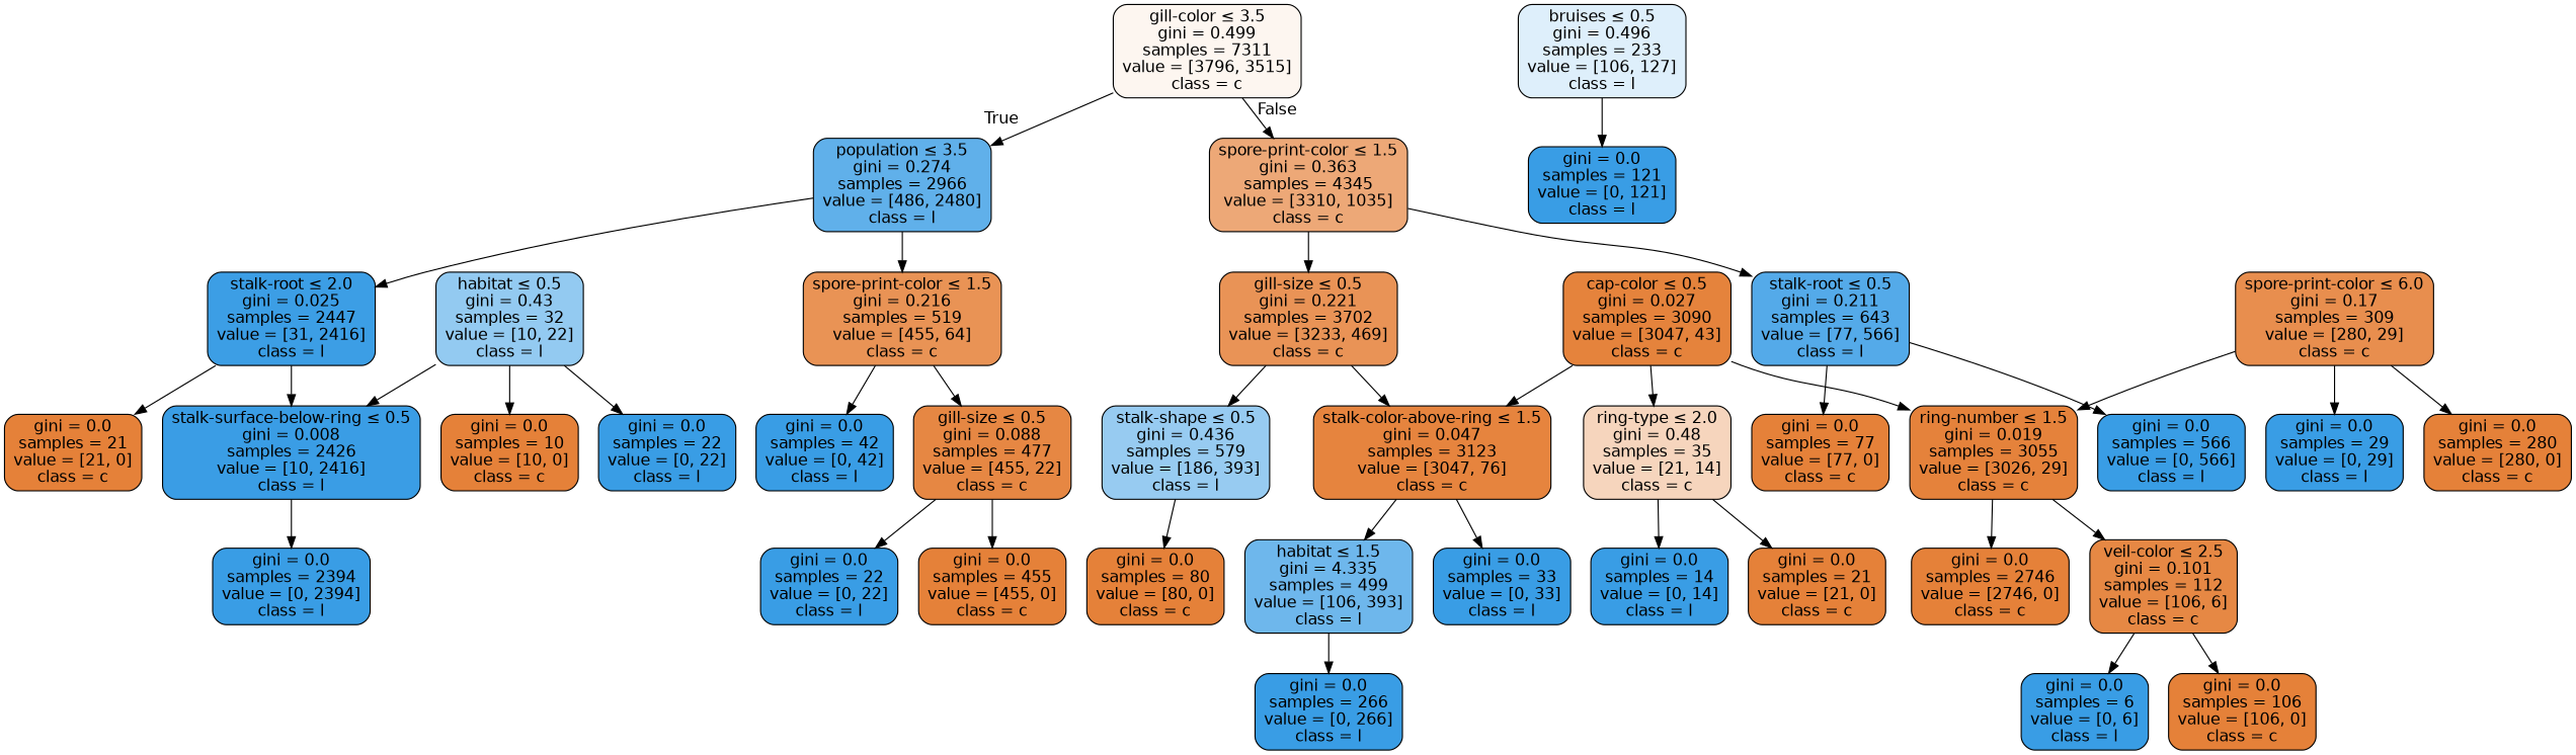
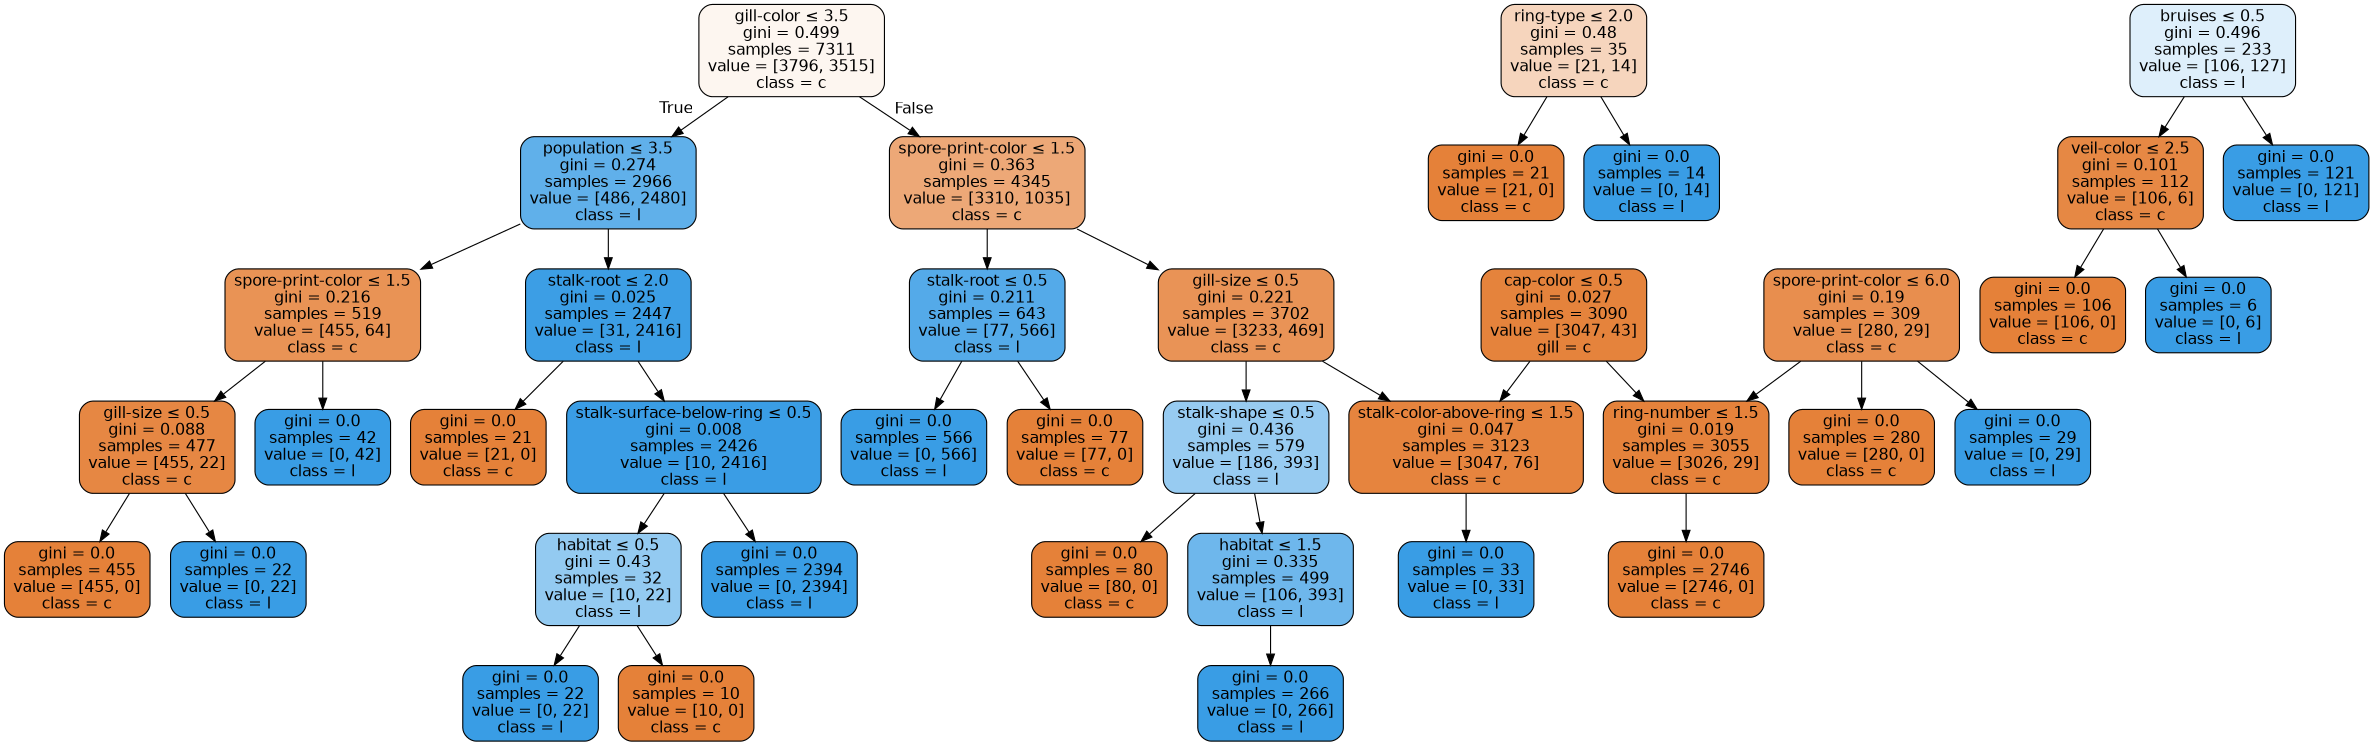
  digraph {
    node [color=black fillcolor="#399de5" fontname=helvetica shape=box style="filled, rounded"]
    edge [fontname=helvetica]
    n1 [fillcolor="#fdf6f0" label=<gill-color &le; 3.5<br/>gini = 0.499<br/>samples = 7311<br/>value = [3796, 3515]<br/>class = c>]
    n2 [fillcolor="#60b0ea" label=<population &le; 3.5<br/>gini = 0.274<br/>samples = 2966<br/>value = [486, 2480]<br/>class = l>]
    n3 [fillcolor="#eda877" label=<spore-print-color &le; 1.5<br/>gini = 0.363<br/>samples = 4345<br/>value = [3310, 1035]<br/>class = c>]
    n4 [fillcolor="#e99355" label=<spore-print-color &le; 1.5<br/>gini = 0.216<br/>samples = 519<br/>value = [455, 64]<br/>class = c>]
    n5 [fillcolor="#3c9ee5" label=<stalk-root &le; 2.0<br/>gini = 0.025<br/>samples = 2447<br/>value = [31, 2416]<br/>class = l>]
    n6 [fillcolor="#54aae9" label=<stalk-root &le; 0.5<br/>gini = 0.211<br/>samples = 643<br/>value = [77, 566]<br/>class = l>]
    n7 [fillcolor="#e99356" label=<gill-size &le; 0.5<br/>gini = 0.221<br/>samples = 3702<br/>value = [3233, 469]<br/>class = c>]
    n8 [label=<gini = 0.0<br/>samples = 42<br/>value = [0, 42]<br/>class = l>]
    n9 [fillcolor="#e68743" label=<gill-size &le; 0.5<br/>gini = 0.088<br/>samples = 477<br/>value = [455, 22]<br/>class = c>]
    n10 [fillcolor="#3a9de5" label=<stalk-surface-below-ring &le; 0.5<br/>gini = 0.008<br/>samples = 2426<br/>value = [10, 2416]<br/>class = l>]
    n11 [fillcolor="#e58139" label=<gini = 0.0<br/>samples = 21<br/>value = [21, 0]<br/>class = c>]
    n12 [fillcolor="#e58139" label=<gini = 0.0<br/>samples = 455<br/>value = [455, 0]<br/>class = c>]
    n13 [label=<gini = 0.0<br/>samples = 22<br/>value = [0, 22]<br/>class = l>]
    n14 [fillcolor="#93caf1" label=<habitat &le; 0.5<br/>gini = 0.43<br/>samples = 32<br/>value = [10, 22]<br/>class = l>]
    n15 [label=<gini = 0.0<br/>samples = 2394<br/>value = [0, 2394]<br/>class = l>]
    n16 [fillcolor="#e58139" label=<gini = 0.0<br/>samples = 10<br/>value = [10, 0]<br/>class = c>]
    n17 [label=<gini = 0.0<br/>samples = 22<br/>value = [0, 22]<br/>class = l>]
    n18 [fillcolor="#e58139" label=<gini = 0.0<br/>samples = 77<br/>value = [77, 0]<br/>class = c>]
    n19 [label=<gini = 0.0<br/>samples = 566<br/>value = [0, 566]<br/>class = l>]
    n20 [fillcolor="#e6843e" label=<stalk-color-above-ring &le; 1.5<br/>gini = 0.047<br/>samples = 3123<br/>value = [3047, 76]<br/>class = c>]
    n21 [fillcolor="#97cbf1" label=<stalk-shape &le; 0.5<br/>gini = 0.436<br/>samples = 579<br/>value = [186, 393]<br/>class = l>]
    n22 [label=<gini = 0.0<br/>samples = 33<br/>value = [0, 33]<br/>class = l>]
-   n23 [fillcolor="#6eb7ec" label=<habitat &le; 1.5<br/>gini = 4.335<br/>samples = 499<br/>value = [106, 393]<br/>class = l>]
+   n23 [fillcolor="#6eb7ec" label=<habitat &le; 1.5<br/>gini = 0.335<br/>samples = 499<br/>value = [106, 393]<br/>class = l>]
    n24 [fillcolor="#e58139" label=<gini = 0.0<br/>samples = 80<br/>value = [80, 0]<br/>class = c>]
-   n25 [fillcolor="#e5833c" label=<cap-color &le; 0.5<br/>gini = 0.027<br/>samples = 3090<br/>value = [3047, 43]<br/>class = c>]
+   n25 [fillcolor="#e5833c" label=<cap-color &le; 0.5<br/>gini = 0.027<br/>samples = 3090<br/>value = [3047, 43]<br/>gill = c>]
    n26 [fillcolor="#f6d5bd" label=<ring-type &le; 2.0<br/>gini = 0.48<br/>samples = 35<br/>value = [21, 14]<br/>class = c>]
    n27 [fillcolor="#e5823b" label=<ring-number &le; 1.5<br/>gini = 0.019<br/>samples = 3055<br/>value = [3026, 29]<br/>class = c>]
    n28 [fillcolor="#e58139" label=<gini = 0.0<br/>samples = 21<br/>value = [21, 0]<br/>class = c>]
    n29 [label=<gini = 0.0<br/>samples = 14<br/>value = [0, 14]<br/>class = l>]
    n30 [fillcolor="#e58139" label=<gini = 0.0<br/>samples = 2746<br/>value = [2746, 0]<br/>class = c>]
-   n31 [fillcolor="#e88e4e" label=<spore-print-color &le; 6.0<br/>gini = 0.17<br/>samples = 309<br/>value = [280, 29]<br/>class = c>]
+   n31 [fillcolor="#e88e4e" label=<spore-print-color &le; 6.0<br/>gini = 0.19<br/>samples = 309<br/>value = [280, 29]<br/>class = c>]
    n32 [label=<gini = 0.0<br/>samples = 29<br/>value = [0, 29]<br/>class = l>]
    n33 [fillcolor="#e58139" label=<gini = 0.0<br/>samples = 280<br/>value = [280, 0]<br/>class = c>]
    n34 [label=<gini = 0.0<br/>samples = 266<br/>value = [0, 266]<br/>class = l>]
    n35 [fillcolor="#deeffb" label=<bruises &le; 0.5<br/>gini = 0.496<br/>samples = 233<br/>value = [106, 127]<br/>class = l>]
    n36 [fillcolor="#e68844" label=<veil-color &le; 2.5<br/>gini = 0.101<br/>samples = 112<br/>value = [106, 6]<br/>class = c>]
    n37 [label=<gini = 0.0<br/>samples = 121<br/>value = [0, 121]<br/>class = l>]
    n38 [fillcolor="#e58139" label=<gini = 0.0<br/>samples = 106<br/>value = [106, 0]<br/>class = c>]
    n39 [label=<gini = 0.0<br/>samples = 6<br/>value = [0, 6]<br/>class = l>]
    n1 -> n2 [headlabel=True labelangle=45 labeldistance=2.5]
    n1 -> n3 [headlabel=False labelangle=-45 labeldistance=2.5]
    n2 -> n4
    n2 -> n5
    n3 -> n6
    n3 -> n7
    n4 -> n8
    n4 -> n9
    n5 -> n10
    n5 -> n11
    n6 -> n18
    n6 -> n19
    n7 -> n20
    n7 -> n21
    n9 -> n12
    n9 -> n13
-   n14 -> n10
+   n10 -> n14
    n10 -> n15
    n14 -> n16
    n14 -> n17
    n20 -> n22
-   n20 -> n23
+   n21 -> n23
    n21 -> n24
    n23 -> n34
    n25 -> n20
-   n25 -> n26
    n25 -> n27
    n26 -> n28
    n26 -> n29
    n27 -> n30
    n31 -> n27
    n31 -> n32
    n31 -> n33
-   n27 -> n36
+   n35 -> n36
    n35 -> n37
    n36 -> n38
    n36 -> n39
  }
